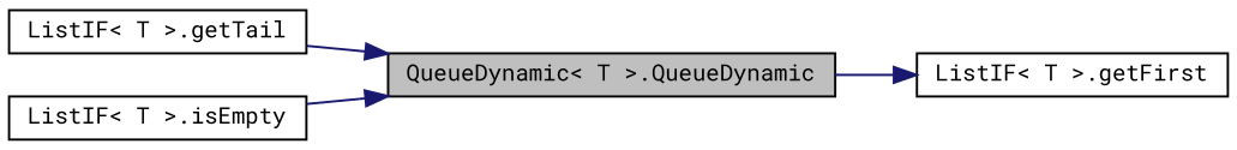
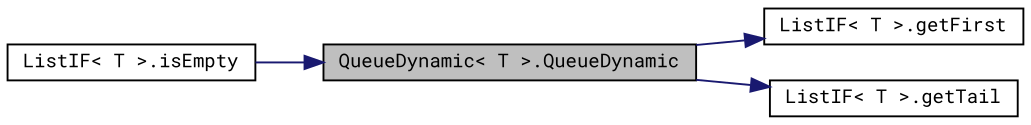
  digraph {
    fontname="Roboto Mono"
    rankdir=LR
    node [color=black fillcolor=white fontname="Roboto Mono" fontsize=10 shape=record style=filled]
    edge [color=midnightblue fontname="Roboto Mono" fontsize=10 labelfontname=Helvetica labelfontsize=10 style=solid]
    n1 [fillcolor=grey75 fontcolor=black height=0.2 label="QueueDynamic\< T \>.QueueDynamic" width=0.4]
    n2 [height=0.2 label="ListIF\< T \>.getFirst" width=0.4]
    n3 [height=0.2 label="ListIF\< T \>.getTail" width=0.4]
    n4 [height=0.2 label="ListIF\< T \>.isEmpty" width=0.4]
    n1 -> n2
-   n3 -> n1
+   n1 -> n3
    n4 -> n1
  }
